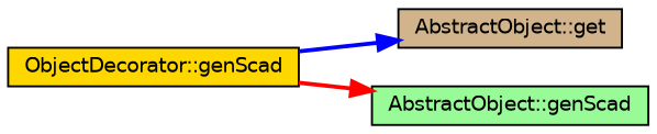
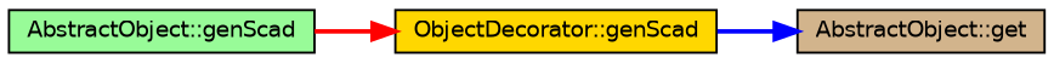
  digraph {
    rankdir=LR
    node [color=black fontname=Helvetica fontsize=10 shape=record style=filled]
    edge [fontname=Helvetica fontsize=10 labelfontname=Helvetica labelfontsize=10 style=bold]
    n1 [fillcolor=gold fontcolor=black height=0.2 label="ObjectDecorator::genScad" width=0.4]
    n2 [fillcolor=tan height=0.2 label="AbstractObject::get" width=0.4]
    n3 [fillcolor=palegreen height=0.2 label="AbstractObject::genScad" width=0.4]
    n1 -> n2 [color=blue]
-   n1 -> n3 [color=red]
+   n3 -> n1 [color=red]
  }
